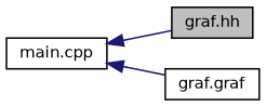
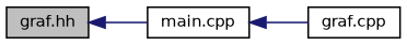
  digraph {
    rankdir=LR
    node [color=black fillcolor=white fontname=Helvetica fontsize=10 shape=record style=filled]
    edge [color=midnightblue dir=back fontname=Helvetica fontsize=10 labelfontname=Helvetica labelfontsize=10 style=solid]
    n1 [fillcolor=grey75 fontcolor=black height=0.2 label="graf.hh" width=0.4]
    n2 [height=0.2 label="main.cpp" width=0.4]
-   n3 [height=0.2 label="graf.graf" width=0.4]
-   n2 -> n1
+   n3 [height=0.2 label="graf.cpp" width=0.4]
+   n1 -> n2
    n2 -> n3
  }
